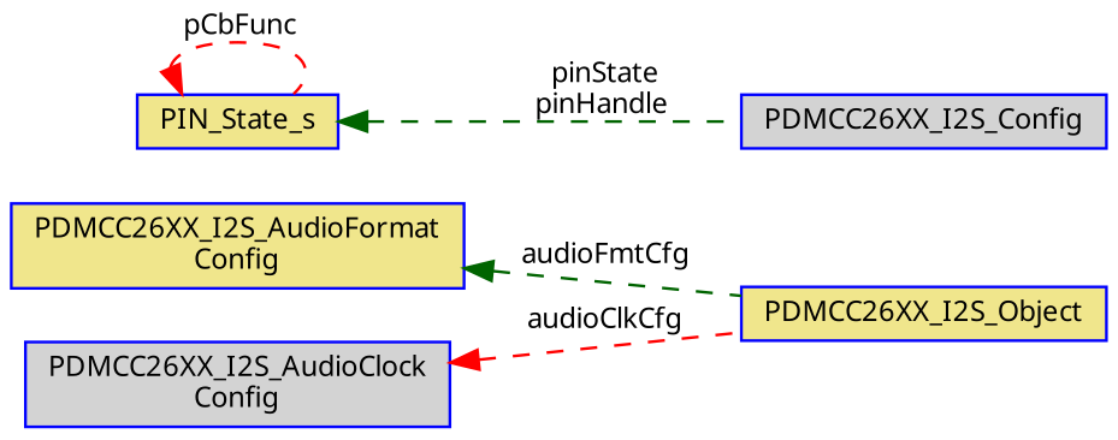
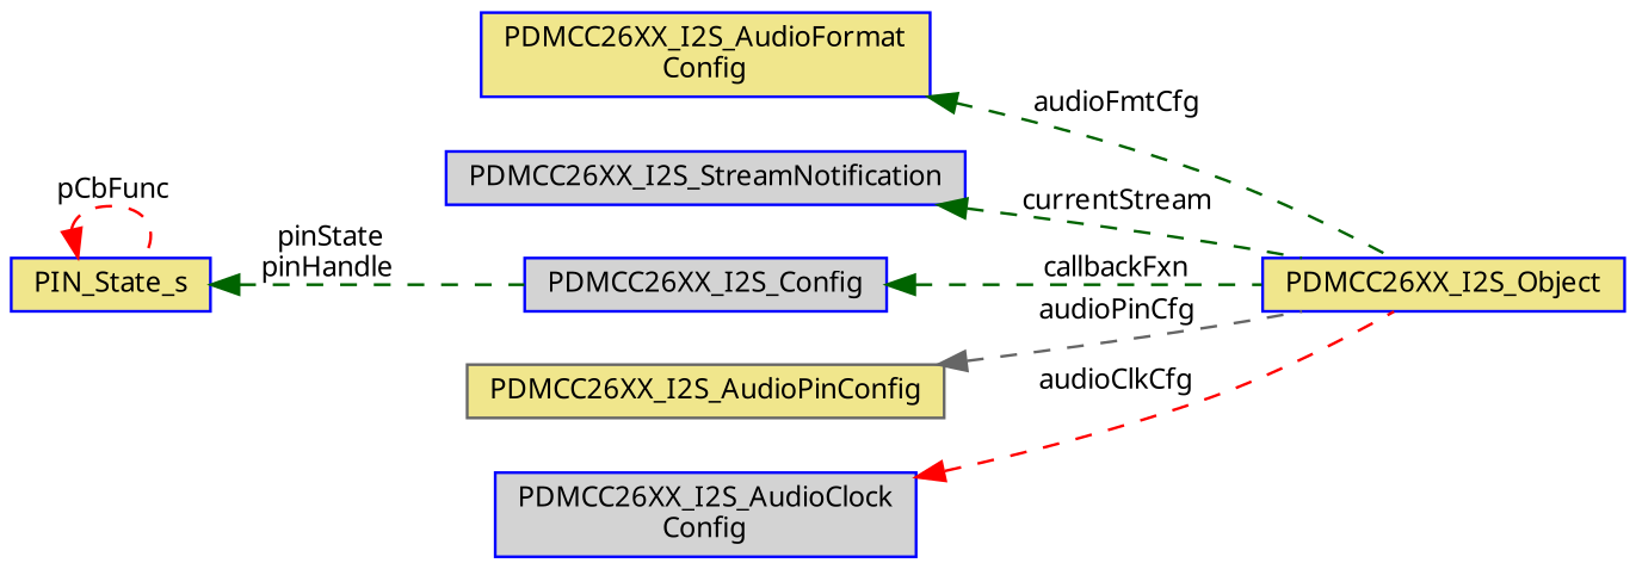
  digraph {
    fontname="Noto Sans"
    rankdir=LR
    node [color=blue fillcolor=khaki fontname="Noto Sans" fontsize=10 shape=record style=filled]
    edge [color=darkgreen dir=back fontname="Noto Sans" fontsize=10 labelfontname=Helvetica labelfontsize=10 style=dashed]
    n1 [fontcolor=black height=0.2 label=PDMCC26XX_I2S_Object width=0.4]
    n2 [height=0.2 label="PDMCC26XX_I2S_AudioFormat\lConfig" width=0.4]
+   n3 [fillcolor=lightgrey height=0.2 label=PDMCC26XX_I2S_StreamNotification width=0.4]
    n4 [fillcolor=lightgrey height=0.2 label=PDMCC26XX_I2S_Config width=0.4]
    n5 [height=0.2 label=PIN_State_s width=0.4]
+   n6 [color=gray40 height=0.2 label=PDMCC26XX_I2S_AudioPinConfig width=0.4]
    n7 [fillcolor=lightgrey height=0.2 label="PDMCC26XX_I2S_AudioClock\lConfig" width=0.4]
    n2 -> n1 [label=" audioFmtCfg"]
+   n3 -> n1 [label=" currentStream"]
+   n4 -> n1 [label=" callbackFxn"]
    n5 -> n4 [label=" pinState\npinHandle"]
    n5 -> n5 [color=red label=" pCbFunc"]
+   n6 -> n1 [color=gray40 label=" audioPinCfg"]
    n7 -> n1 [color=red label=" audioClkCfg"]
  }
